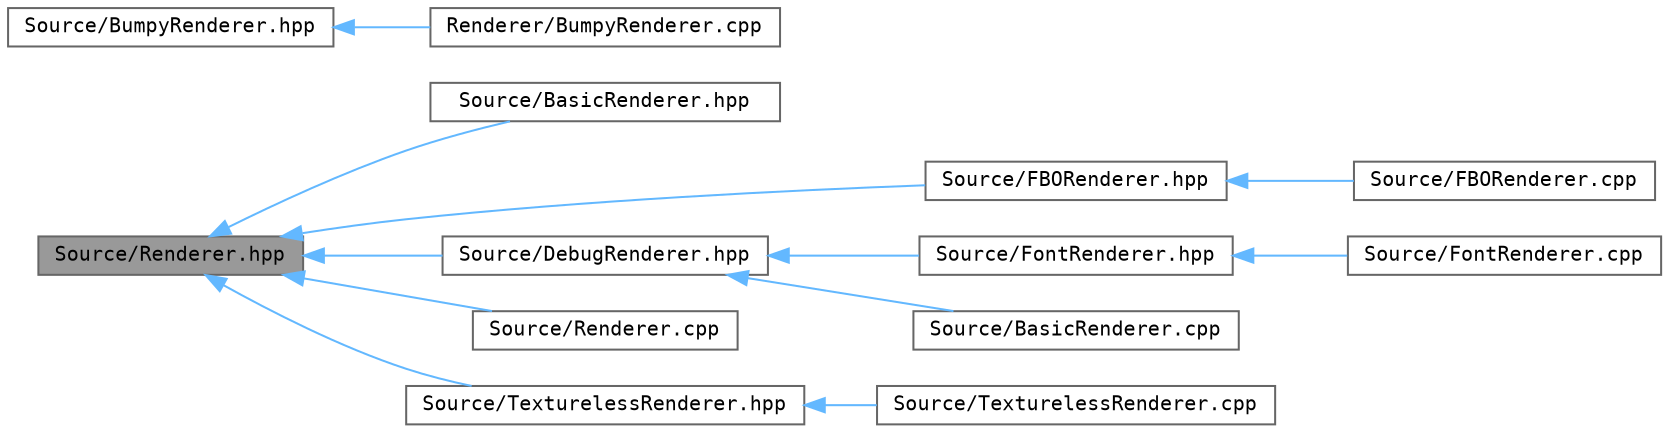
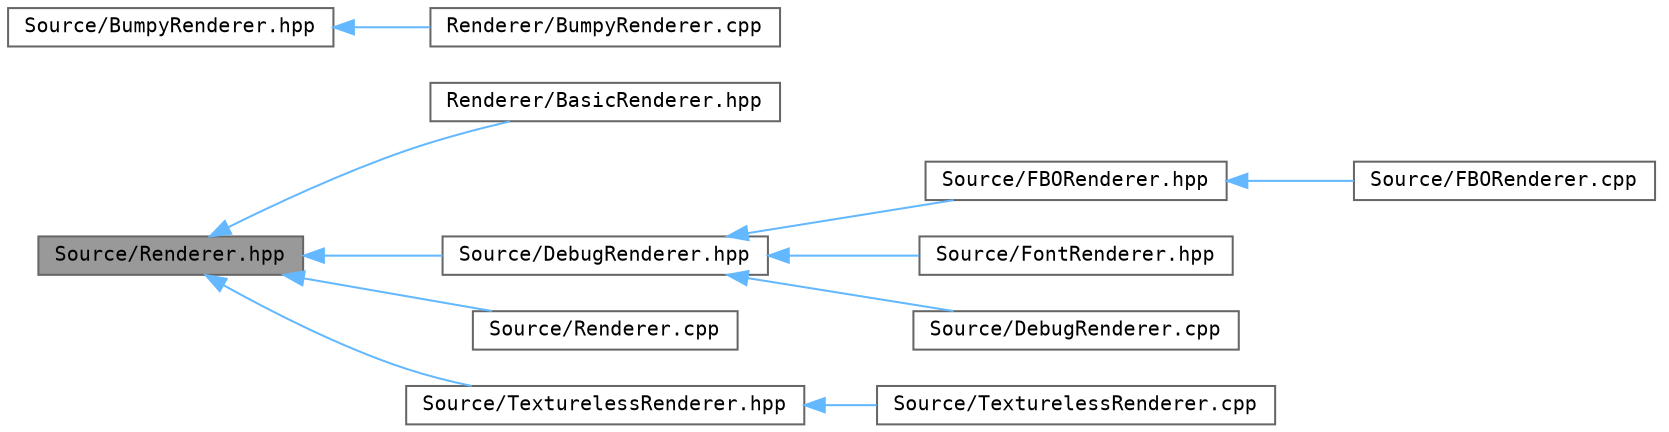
  digraph {
    fontname="DejaVu Sans Mono"
    rankdir=LR
    node [color=grey40 fillcolor=white fontname="DejaVu Sans Mono" fontsize=10 shape=box style=filled]
    edge [color=steelblue1 dir=back fontname="DejaVu Sans Mono" fontsize=10 labelfontname=Helvetica labelfontsize=10 style=solid]
    n1 [color=gray40 fillcolor=grey60 fontcolor=black height=0.2 label="Source/Renderer.hpp" width=0.4]
-   n2 [height=0.2 label="Source/BasicRenderer.hpp" width=0.4]
+   n2 [height=0.2 label="Renderer/BasicRenderer.hpp" width=0.4]
    n3 [height=0.2 label="Source/DebugRenderer.hpp" width=0.4]
    n4 [height=0.2 label="Source/FBORenderer.hpp" width=0.4]
    n5 [height=0.2 label="Source/Renderer.cpp" width=0.4]
    n6 [height=0.2 label="Source/TexturelessRenderer.hpp" width=0.4]
    n7 [height=0.2 label="Source/FontRenderer.hpp" width=0.4]
-   n8 [height=0.2 label="Source/BasicRenderer.cpp" width=0.4]
+   n8 [height=0.2 label="Source/DebugRenderer.cpp" width=0.4]
    n9 [height=0.2 label="Source/FBORenderer.cpp" width=0.4]
    n10 [height=0.2 label="Source/TexturelessRenderer.cpp" width=0.4]
    n11 [height=0.2 label="Source/BumpyRenderer.hpp" width=0.4]
    n12 [height=0.2 label="Renderer/BumpyRenderer.cpp" width=0.4]
-   n13 [height=0.2 label="Source/FontRenderer.cpp" width=0.4]
    n1 -> n2
    n1 -> n3
-   n1 -> n4
+   n3 -> n4
    n1 -> n5
    n1 -> n6
    n3 -> n7
    n3 -> n8
    n4 -> n9
    n6 -> n10
-   n7 -> n13
    n11 -> n12
  }
